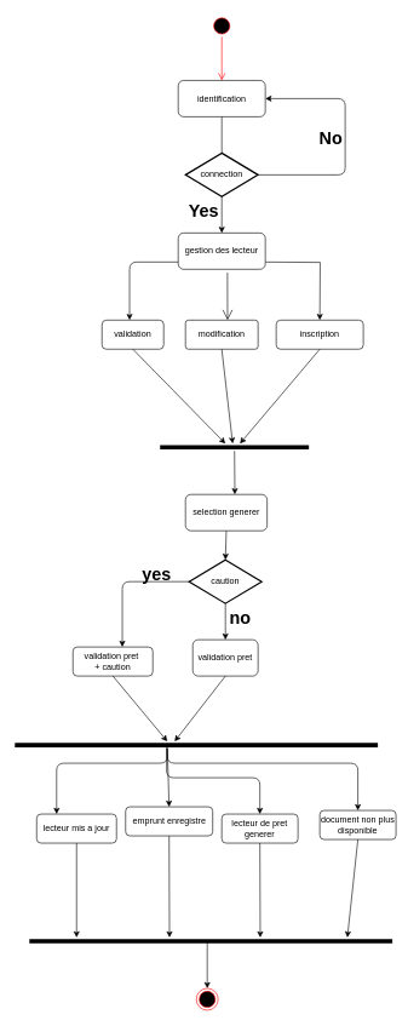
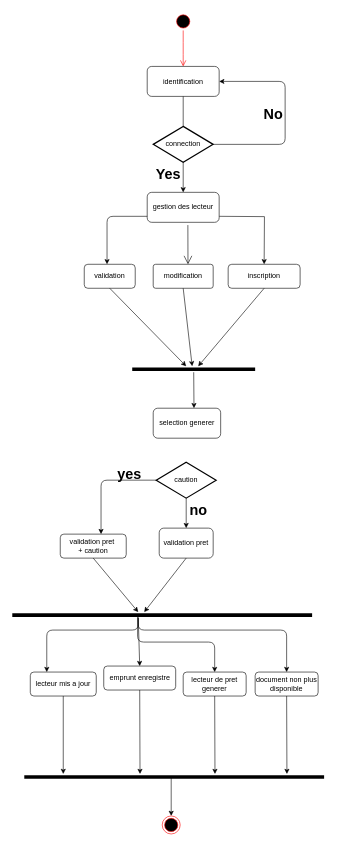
  <mxCell id="0" />
  <mxCell id="1" parent="0" />
  <mxCell id="2" value="" style="ellipse;html=1;shape=startState;fillColor=#000000;strokeColor=#ff0000;" vertex="1" parent="1"><mxGeometry x="290" y="20" width="30" height="30" as="geometry" /></mxCell>
  <mxCell id="3" value="" style="edgeStyle=orthogonalEdgeStyle;html=1;verticalAlign=bottom;endArrow=open;endSize=8;strokeColor=#ff0000;" edge="1" source="2" parent="1"><mxGeometry relative="1" as="geometry"><mxPoint x="305" y="110" as="targetPoint" /></mxGeometry></mxCell>
  <mxCell id="4" value="identification" style="shape=ext;rounded=1;html=1;whiteSpace=wrap;" vertex="1" parent="1"><mxGeometry x="245" y="110" width="120" height="50" as="geometry" /></mxCell>
  <mxCell id="5" value="&lt;span&gt;connection&lt;/span&gt;" style="strokeWidth=2;html=1;shape=mxgraph.flowchart.decision;whiteSpace=wrap;" vertex="1" parent="1"><mxGeometry x="255" y="210" width="100" height="60" as="geometry" /></mxCell>
  <mxCell id="6" value="" style="endArrow=none;html=1;entryX=0.5;entryY=0;entryDx=0;entryDy=0;entryPerimeter=0;exitX=0.5;exitY=1;exitDx=0;exitDy=0;" edge="1" parent="1" source="4" target="5"><mxGeometry width="50" height="50" relative="1" as="geometry"><mxPoint x="280" y="190" as="sourcePoint" /><mxPoint x="330" y="140" as="targetPoint" /></mxGeometry></mxCell>
  <mxCell id="7" style="edgeStyle=orthogonalEdgeStyle;rounded=0;orthogonalLoop=1;jettySize=auto;html=1;strokeColor=#000000;" edge="1" parent="1"><mxGeometry relative="1" as="geometry"><mxPoint x="440" y="440" as="targetPoint" /><mxPoint x="365" y="360" as="sourcePoint" /></mxGeometry></mxCell>
  <mxCell id="8" value="gestion des lecteur" style="rounded=1;whiteSpace=wrap;html=1;" vertex="1" parent="1"><mxGeometry x="245" y="320" width="120" height="50" as="geometry" /></mxCell>
  <mxCell id="9" value="" style="endArrow=classic;html=1;exitX=0.5;exitY=1;exitDx=0;exitDy=0;exitPerimeter=0;" edge="1" parent="1" source="5"><mxGeometry width="50" height="50" relative="1" as="geometry"><mxPoint x="280" y="490" as="sourcePoint" /><mxPoint x="305" y="320" as="targetPoint" /></mxGeometry></mxCell>
  <mxCell id="10" value="" style="edgeStyle=elbowEdgeStyle;elbow=horizontal;endArrow=classic;html=1;entryX=1;entryY=0.5;entryDx=0;entryDy=0;" edge="1" parent="1" target="4"><mxGeometry width="50" height="50" relative="1" as="geometry"><mxPoint x="355" y="240" as="sourcePoint" /><mxPoint x="405" y="190" as="targetPoint" /><Array as="points"><mxPoint x="475" y="200" /></Array></mxGeometry></mxCell>
  <mxCell id="11" value="No" style="text;strokeColor=none;fillColor=none;html=1;fontSize=24;fontStyle=1;verticalAlign=middle;align=center;" vertex="1" parent="1"><mxGeometry x="440" y="170" width="30" height="40" as="geometry" /></mxCell>
  <mxCell id="12" value="Yes" style="text;strokeColor=none;fillColor=none;html=1;fontSize=24;fontStyle=1;verticalAlign=middle;align=center;" vertex="1" parent="1"><mxGeometry x="270" y="270" width="20" height="40" as="geometry" /></mxCell>
  <mxCell id="13" value="inscription" style="rounded=1;whiteSpace=wrap;html=1;" vertex="1" parent="1"><mxGeometry x="380" y="440" width="120" height="40" as="geometry" /></mxCell>
  <mxCell id="14" value="" style="shape=line;html=1;strokeWidth=6;" vertex="1" parent="1"><mxGeometry x="220" y="610" width="205" height="10" as="geometry" /></mxCell>
  <mxCell id="15" value="" style="endArrow=open;endFill=1;endSize=12;html=1;strokeColor=#000000;exitX=0.565;exitY=1.092;exitDx=0;exitDy=0;exitPerimeter=0;" edge="1" parent="1" source="8"><mxGeometry width="160" relative="1" as="geometry"><mxPoint x="260" y="360" as="sourcePoint" /><mxPoint x="313" y="440" as="targetPoint" /></mxGeometry></mxCell>
  <mxCell id="16" value="modification" style="rounded=1;arcSize=10;whiteSpace=wrap;html=1;align=center;strokeColor=#000000;" vertex="1" parent="1"><mxGeometry x="255" y="440" width="100" height="40" as="geometry" /></mxCell>
  <mxCell id="17" value="" style="edgeStyle=elbowEdgeStyle;elbow=horizontal;endArrow=classic;html=1;strokeColor=#000000;" edge="1" parent="1"><mxGeometry width="50" height="50" relative="1" as="geometry"><mxPoint x="245" y="360" as="sourcePoint" /><mxPoint x="178" y="440" as="targetPoint" /><Array as="points"><mxPoint x="178" y="430" /><mxPoint x="180" y="360" /></Array></mxGeometry></mxCell>
  <mxCell id="18" value="validation" style="rounded=1;whiteSpace=wrap;html=1;strokeColor=#000000;" vertex="1" parent="1"><mxGeometry x="140" y="440" width="85" height="40" as="geometry" /></mxCell>
  <mxCell id="19" value="" style="endArrow=classic;html=1;strokeColor=#000000;exitX=0.5;exitY=1;exitDx=0;exitDy=0;" edge="1" parent="1" source="13"><mxGeometry width="50" height="50" relative="1" as="geometry"><mxPoint x="230" y="390" as="sourcePoint" /><mxPoint x="330" y="610" as="targetPoint" /></mxGeometry></mxCell>
  <mxCell id="20" value="" style="endArrow=classic;html=1;strokeColor=#000000;exitX=0.5;exitY=1;exitDx=0;exitDy=0;" edge="1" parent="1" source="18"><mxGeometry width="50" height="50" relative="1" as="geometry"><mxPoint x="230" y="390" as="sourcePoint" /><mxPoint x="310" y="610" as="targetPoint" /></mxGeometry></mxCell>
  <mxCell id="21" value="" style="endArrow=classic;html=1;strokeColor=#000000;exitX=0.5;exitY=1;exitDx=0;exitDy=0;" edge="1" parent="1" source="16"><mxGeometry width="50" height="50" relative="1" as="geometry"><mxPoint x="230" y="390" as="sourcePoint" /><mxPoint x="320" y="610" as="targetPoint" /></mxGeometry></mxCell>
  <mxCell id="22" value="" style="endArrow=classic;html=1;strokeColor=#000000;" edge="1" parent="1" source="14"><mxGeometry width="50" height="50" relative="1" as="geometry"><mxPoint x="160" y="580" as="sourcePoint" /><mxPoint x="323" y="680" as="targetPoint" /></mxGeometry></mxCell>
  <mxCell id="23" value="selection generer" style="rounded=1;whiteSpace=wrap;html=1;strokeColor=#000000;" vertex="1" parent="1"><mxGeometry x="255" y="680" width="112.5" height="50" as="geometry" /></mxCell>
  <mxCell id="24" value="validation pret" style="rounded=1;whiteSpace=wrap;html=1;strokeColor=#000000;" vertex="1" parent="1"><mxGeometry x="265" y="880" width="90" height="50" as="geometry" /></mxCell>
  <mxCell id="25" value="" style="edgeStyle=elbowEdgeStyle;elbow=horizontal;endArrow=classic;html=1;strokeColor=#000000;exitX=0;exitY=0.5;exitDx=0;exitDy=0;exitPerimeter=0;" edge="1" parent="1" source="26"><mxGeometry width="50" height="50" relative="1" as="geometry"><mxPoint x="225" y="810" as="sourcePoint" /><mxPoint x="168" y="890" as="targetPoint" /><Array as="points"><mxPoint x="168" y="880" /><mxPoint x="170" y="810" /></Array></mxGeometry></mxCell>
  <mxCell id="26" value="&lt;span&gt;caution&lt;/span&gt;" style="strokeWidth=2;html=1;shape=mxgraph.flowchart.decision;whiteSpace=wrap;" vertex="1" parent="1"><mxGeometry x="260" y="770" width="100" height="60" as="geometry" /></mxCell>
- <mxCell id="27" value="" style="endArrow=classic;html=1;strokeColor=#000000;exitX=0.5;exitY=1;exitDx=0;exitDy=0;entryX=0.5;entryY=0;entryDx=0;entryDy=0;entryPerimeter=0;" edge="1" parent="1" source="23" target="26"><mxGeometry width="50" height="50" relative="1" as="geometry"><mxPoint x="160" y="680" as="sourcePoint" /><mxPoint x="210" y="630" as="targetPoint" /></mxGeometry></mxCell>
  <mxCell id="28" value="" style="endArrow=classic;html=1;strokeColor=#000000;exitX=0.5;exitY=1;exitDx=0;exitDy=0;exitPerimeter=0;entryX=0.5;entryY=0;entryDx=0;entryDy=0;" edge="1" parent="1" source="26" target="24"><mxGeometry width="50" height="50" relative="1" as="geometry"><mxPoint x="160" y="780" as="sourcePoint" /><mxPoint x="210" y="730" as="targetPoint" /></mxGeometry></mxCell>
  <mxCell id="29" value="validation pret&amp;nbsp;&lt;br&gt;+ caution" style="rounded=1;whiteSpace=wrap;html=1;strokeColor=#000000;" vertex="1" parent="1"><mxGeometry x="100" y="890" width="110" height="40" as="geometry" /></mxCell>
  <mxCell id="30" value="no" style="text;strokeColor=none;fillColor=none;html=1;fontSize=24;fontStyle=1;verticalAlign=middle;align=center;" vertex="1" parent="1"><mxGeometry x="280" y="830" width="100" height="40" as="geometry" /></mxCell>
  <mxCell id="31" value="yes" style="text;strokeColor=none;fillColor=none;html=1;fontSize=24;fontStyle=1;verticalAlign=middle;align=center;" vertex="1" parent="1"><mxGeometry x="165" y="770" width="100" height="40" as="geometry" /></mxCell>
  <mxCell id="32" value="" style="endArrow=classic;html=1;strokeColor=#000000;exitX=0.5;exitY=1;exitDx=0;exitDy=0;" edge="1" parent="1" source="24"><mxGeometry width="50" height="50" relative="1" as="geometry"><mxPoint x="160" y="980" as="sourcePoint" /><mxPoint x="240" y="1020" as="targetPoint" /></mxGeometry></mxCell>
  <mxCell id="33" value="" style="endArrow=classic;html=1;strokeColor=#000000;exitX=0.5;exitY=1;exitDx=0;exitDy=0;" edge="1" parent="1" source="29"><mxGeometry width="50" height="50" relative="1" as="geometry"><mxPoint x="160" y="980" as="sourcePoint" /><mxPoint x="230" y="1020" as="targetPoint" /></mxGeometry></mxCell>
  <mxCell id="34" value="" style="shape=line;html=1;strokeWidth=6;" vertex="1" parent="1"><mxGeometry x="20" y="1020" width="500" height="10" as="geometry" /></mxCell>
  <mxCell id="35" value="lecteur mis a jour" style="rounded=1;whiteSpace=wrap;html=1;strokeColor=#000000;" vertex="1" parent="1"><mxGeometry x="50" y="1120" width="110" height="40" as="geometry" /></mxCell>
- <mxCell id="36" value="document non plus disponible" style="rounded=1;whiteSpace=wrap;html=1;strokeColor=#000000;" vertex="1" parent="1"><mxGeometry x="440" y="1115" width="105" height="40" as="geometry" /></mxCell>
+ <mxCell id="36" value="document non plus disponible" style="rounded=1;whiteSpace=wrap;html=1;strokeColor=#000000;" vertex="1" parent="1"><mxGeometry x="425" y="1120" width="105" height="40" as="geometry" /></mxCell>
  <mxCell id="37" value="lecteur de pret generer" style="rounded=1;whiteSpace=wrap;html=1;strokeColor=#000000;" vertex="1" parent="1"><mxGeometry x="305" y="1120" width="105" height="40" as="geometry" /></mxCell>
  <mxCell id="38" value="emprunt enregistre" style="rounded=1;whiteSpace=wrap;html=1;strokeColor=#000000;" vertex="1" parent="1"><mxGeometry x="172.5" y="1110" width="120" height="40" as="geometry" /></mxCell>
  <mxCell id="39" value="" style="endArrow=classic;html=1;strokeColor=#000000;entryX=0.5;entryY=0;entryDx=0;entryDy=0;exitX=0.42;exitY=0.82;exitDx=0;exitDy=0;exitPerimeter=0;" edge="1" parent="1" source="34" target="38"><mxGeometry width="50" height="50" relative="1" as="geometry"><mxPoint x="160" y="1110" as="sourcePoint" /><mxPoint x="210" y="1060" as="targetPoint" /></mxGeometry></mxCell>
  <mxCell id="40" value="" style="edgeStyle=elbowEdgeStyle;elbow=vertical;endArrow=classic;html=1;strokeColor=#000000;exitX=0.42;exitY=1;exitDx=0;exitDy=0;exitPerimeter=0;entryX=0.25;entryY=0;entryDx=0;entryDy=0;" edge="1" parent="1" source="34" target="35"><mxGeometry width="50" height="50" relative="1" as="geometry"><mxPoint x="160" y="1110" as="sourcePoint" /><mxPoint x="70" y="1110" as="targetPoint" /><Array as="points"><mxPoint x="200" y="1050" /></Array></mxGeometry></mxCell>
  <mxCell id="41" value="" style="edgeStyle=elbowEdgeStyle;elbow=vertical;endArrow=classic;html=1;strokeColor=#000000;entryX=0.5;entryY=0;entryDx=0;entryDy=0;exitX=0.418;exitY=0.66;exitDx=0;exitDy=0;exitPerimeter=0;" edge="1" parent="1" source="34" target="37"><mxGeometry width="50" height="50" relative="1" as="geometry"><mxPoint x="160" y="1110" as="sourcePoint" /><mxPoint x="210" y="1060" as="targetPoint" /><Array as="points"><mxPoint x="370" y="1070" /><mxPoint x="240" y="1060" /></Array></mxGeometry></mxCell>
  <mxCell id="42" value="" style="edgeStyle=elbowEdgeStyle;elbow=vertical;endArrow=classic;html=1;strokeColor=#000000;entryX=0.5;entryY=0;entryDx=0;entryDy=0;" edge="1" parent="1" target="36"><mxGeometry width="50" height="50" relative="1" as="geometry"><mxPoint x="230" y="1030" as="sourcePoint" /><mxPoint x="210" y="1060" as="targetPoint" /><Array as="points"><mxPoint x="180" y="1050" /></Array></mxGeometry></mxCell>
  <mxCell id="43" value="" style="endArrow=classic;html=1;strokeColor=#000000;exitX=0.5;exitY=1;exitDx=0;exitDy=0;" edge="1" parent="1" source="38"><mxGeometry width="50" height="50" relative="1" as="geometry"><mxPoint x="160" y="1090" as="sourcePoint" /><mxPoint x="233" y="1290" as="targetPoint" /></mxGeometry></mxCell>
  <mxCell id="44" value="" style="endArrow=classic;html=1;strokeColor=#000000;exitX=0.5;exitY=1;exitDx=0;exitDy=0;" edge="1" parent="1" source="37"><mxGeometry width="50" height="50" relative="1" as="geometry"><mxPoint x="160" y="1090" as="sourcePoint" /><mxPoint x="358" y="1290" as="targetPoint" /></mxGeometry></mxCell>
  <mxCell id="45" value="" style="endArrow=classic;html=1;strokeColor=#000000;exitX=0.5;exitY=1;exitDx=0;exitDy=0;" edge="1" parent="1" source="35"><mxGeometry width="50" height="50" relative="1" as="geometry"><mxPoint x="160" y="1090" as="sourcePoint" /><mxPoint x="105" y="1290" as="targetPoint" /></mxGeometry></mxCell>
  <mxCell id="46" value="" style="endArrow=classic;html=1;strokeColor=#000000;exitX=0.5;exitY=1;exitDx=0;exitDy=0;" edge="1" parent="1" source="36"><mxGeometry width="50" height="50" relative="1" as="geometry"><mxPoint x="160" y="1090" as="sourcePoint" /><mxPoint x="478" y="1290" as="targetPoint" /></mxGeometry></mxCell>
  <mxCell id="47" value="" style="shape=line;html=1;strokeWidth=6;" vertex="1" parent="1"><mxGeometry x="40" y="1290" width="500" height="10" as="geometry" /></mxCell>
  <mxCell id="48" value="" style="endArrow=classic;html=1;strokeColor=#000000;exitX=0.49;exitY=0.46;exitDx=0;exitDy=0;exitPerimeter=0;entryX=0.5;entryY=0;entryDx=0;entryDy=0;" edge="1" parent="1" source="47" target="49"><mxGeometry width="50" height="50" relative="1" as="geometry"><mxPoint x="160" y="1190" as="sourcePoint" /><mxPoint x="287" y="1360" as="targetPoint" /></mxGeometry></mxCell>
  <mxCell id="49" value="" style="ellipse;html=1;shape=endState;fillColor=#000000;strokeColor=#ff0000;" vertex="1" parent="1"><mxGeometry x="270" y="1360" width="30" height="30" as="geometry" /></mxCell>
